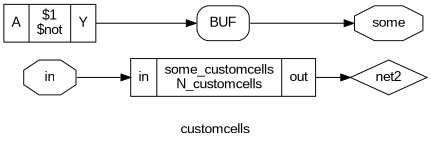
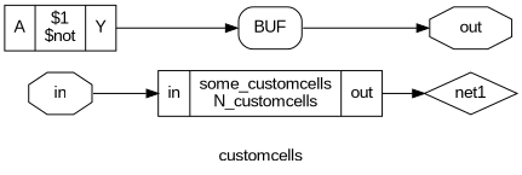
  digraph {
    fontname="Liberation Sans"
    label=customcells
    rankdir=LR
    remincross=true
    node [fontname="Liberation Sans" shape=record]
    edge [color=black fontname="Liberation Sans" headport=w]
-   n1 [color=black fontcolor=black label=net2 shape=diamond]
+   n1 [color=black fontcolor=black label=net1 shape=diamond]
    n2 [label="{{<p5> A}|$1\n$not|{<p6> Y}}"]
    n3 [label=BUF shape=box style=rounded]
-   n4 [color=black fontcolor=black label=some shape=octagon]
+   n4 [color=black fontcolor=black label=out shape=octagon]
    n5 [color=black fontcolor=black label=in shape=octagon]
    n6 [label="{{<p4> in}|some_customcells\nN_customcells|{<p3> out}}"]
    n2 -> n3 [headport="w:w" tailport="p6:e"]
    n3 -> n4 [tailport="e:e"]
    n5 -> n6 [headport="p4:w" tailport=e]
    n6 -> n1 [tailport="p3:e"]
  }
